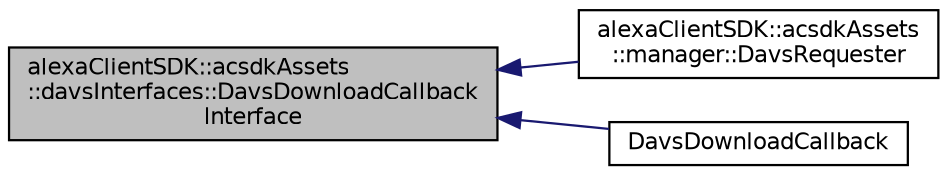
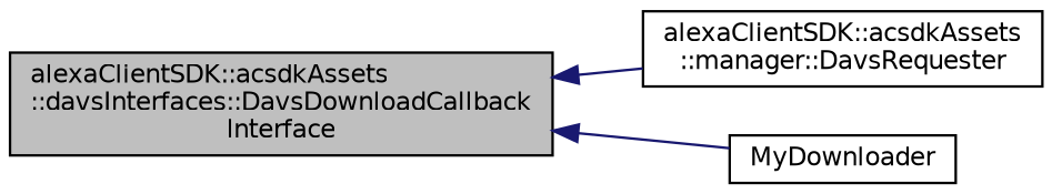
  digraph {
    rankdir=LR
    node [color=black fillcolor=white fontname=Helvetica fontsize=10 shape=record style=filled]
    edge [color=midnightblue dir=back fontname=Helvetica fontsize=10 labelfontname=Helvetica labelfontsize=10 style=solid]
    n1 [fillcolor=grey75 fontcolor=black height=0.2 label="alexaClientSDK::acsdkAssets\l::davsInterfaces::DavsDownloadCallback\lInterface" width=0.4]
    n2 [height=0.2 label="alexaClientSDK::acsdkAssets\l::manager::DavsRequester" width=0.4]
-   n3 [height=0.2 label=DavsDownloadCallback width=0.4]
+   n3 [height=0.2 label=MyDownloader width=0.4]
    n1 -> n2
    n1 -> n3
  }
